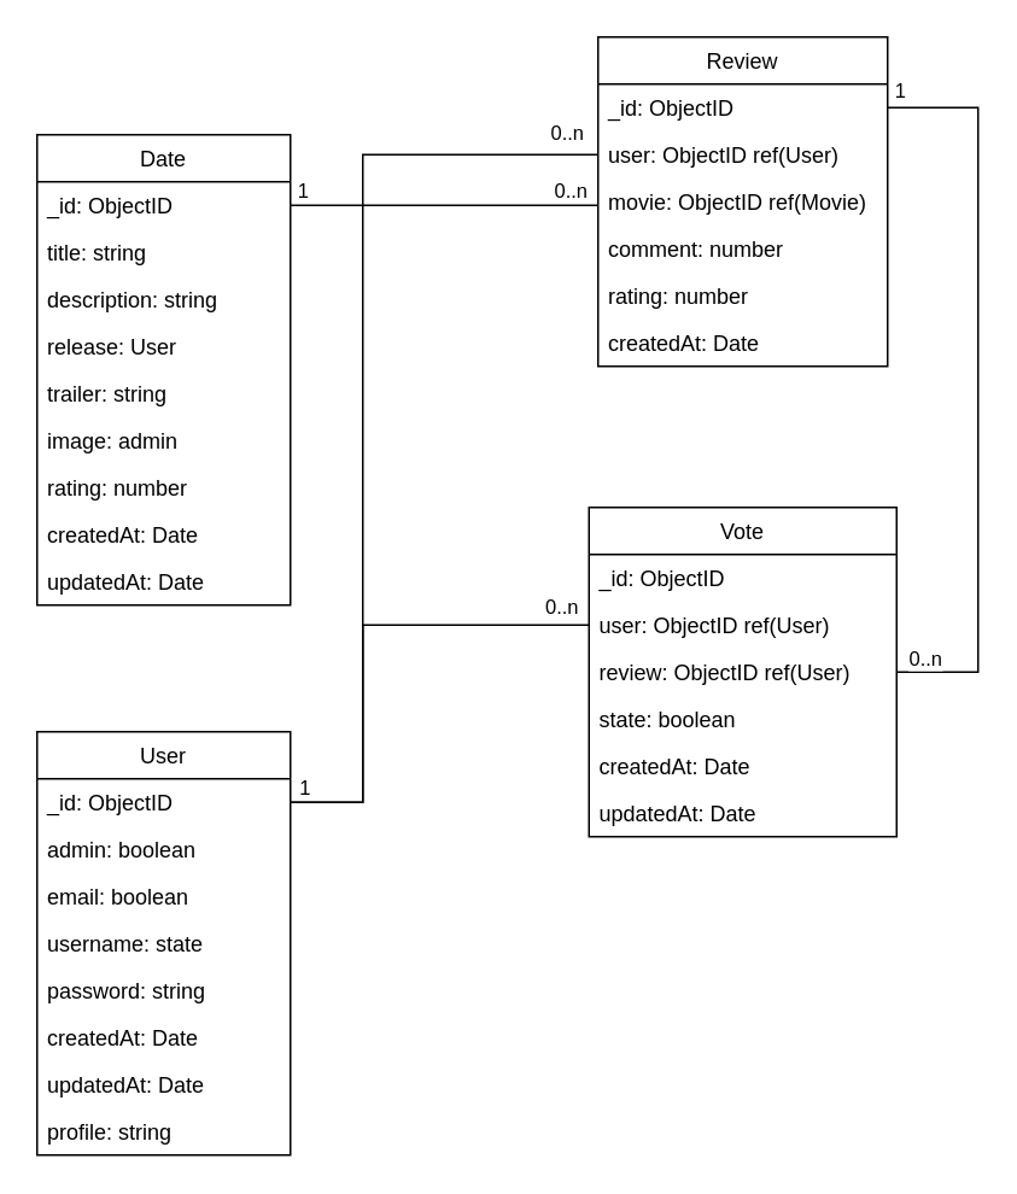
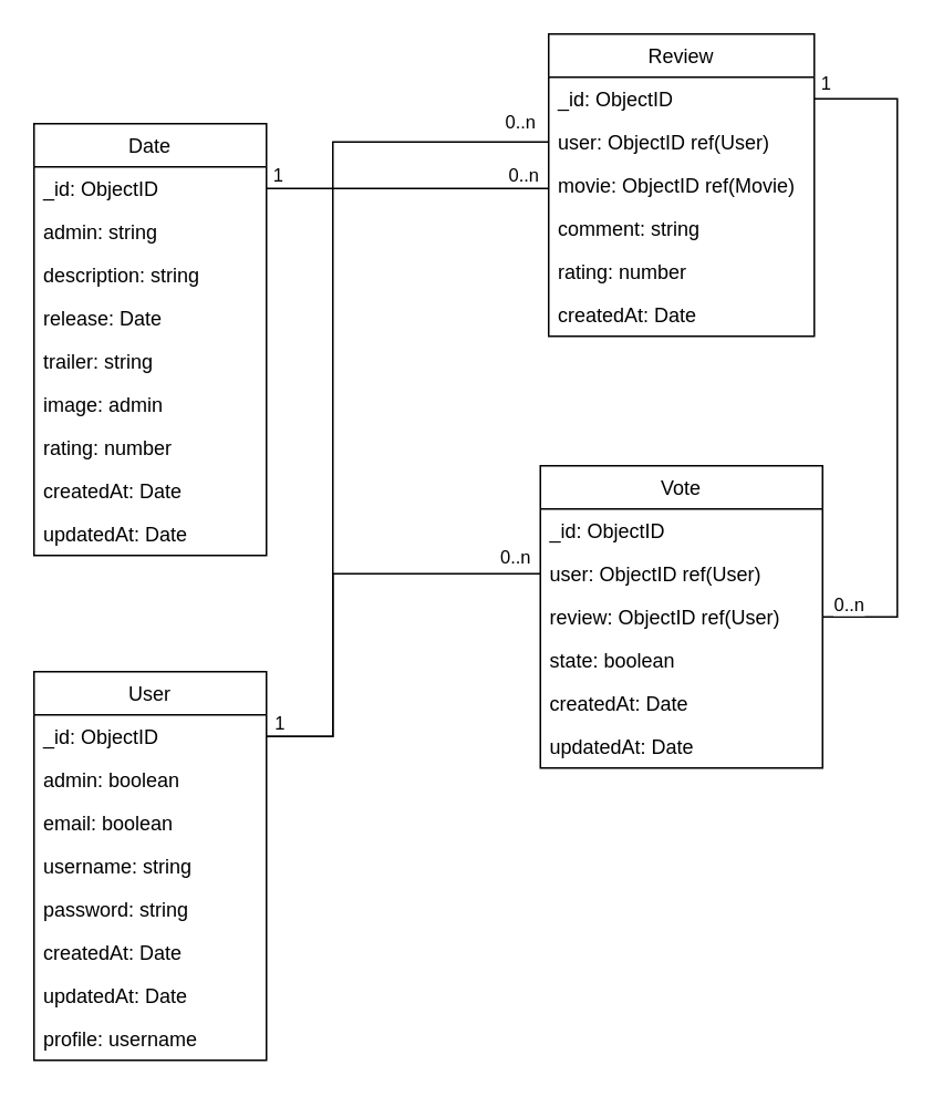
  <mxCell id="0" />
  <mxCell id="1" parent="0" />
  <mxCell id="2" value="Date" style="swimlane;fontStyle=0;childLayout=stackLayout;horizontal=1;startSize=26;fillColor=none;horizontalStack=0;resizeParent=1;resizeParentMax=0;resizeLast=0;collapsible=1;marginBottom=0;" parent="1" vertex="1"><mxGeometry x="20" y="74" width="140" height="260" as="geometry" /></mxCell>
  <mxCell id="3" value="_id: ObjectID" style="text;strokeColor=none;fillColor=none;align=left;verticalAlign=top;spacingLeft=4;spacingRight=4;overflow=hidden;rotatable=0;points=[[0,0.5],[1,0.5]];portConstraint=eastwest;" parent="2" vertex="1"><mxGeometry y="26" width="140" height="26" as="geometry" /></mxCell>
- <mxCell id="4" value="title: string" style="text;strokeColor=none;fillColor=none;align=left;verticalAlign=top;spacingLeft=4;spacingRight=4;overflow=hidden;rotatable=0;points=[[0,0.5],[1,0.5]];portConstraint=eastwest;" parent="2" vertex="1"><mxGeometry y="52" width="140" height="26" as="geometry" /></mxCell>
+ <mxCell id="4" value="admin: string" style="text;strokeColor=none;fillColor=none;align=left;verticalAlign=top;spacingLeft=4;spacingRight=4;overflow=hidden;rotatable=0;points=[[0,0.5],[1,0.5]];portConstraint=eastwest;" parent="2" vertex="1"><mxGeometry y="52" width="140" height="26" as="geometry" /></mxCell>
  <mxCell id="5" value="description: string" style="text;strokeColor=none;fillColor=none;align=left;verticalAlign=top;spacingLeft=4;spacingRight=4;overflow=hidden;rotatable=0;points=[[0,0.5],[1,0.5]];portConstraint=eastwest;" parent="2" vertex="1"><mxGeometry y="78" width="140" height="26" as="geometry" /></mxCell>
- <mxCell id="6" value="release: User" style="text;strokeColor=none;fillColor=none;align=left;verticalAlign=top;spacingLeft=4;spacingRight=4;overflow=hidden;rotatable=0;points=[[0,0.5],[1,0.5]];portConstraint=eastwest;" parent="2" vertex="1"><mxGeometry y="104" width="140" height="26" as="geometry" /></mxCell>
+ <mxCell id="6" value="release: Date" style="text;strokeColor=none;fillColor=none;align=left;verticalAlign=top;spacingLeft=4;spacingRight=4;overflow=hidden;rotatable=0;points=[[0,0.5],[1,0.5]];portConstraint=eastwest;" parent="2" vertex="1"><mxGeometry y="104" width="140" height="26" as="geometry" /></mxCell>
  <mxCell id="7" value="trailer: string" style="text;strokeColor=none;fillColor=none;align=left;verticalAlign=top;spacingLeft=4;spacingRight=4;overflow=hidden;rotatable=0;points=[[0,0.5],[1,0.5]];portConstraint=eastwest;" parent="2" vertex="1"><mxGeometry y="130" width="140" height="26" as="geometry" /></mxCell>
  <mxCell id="8" value="image: admin" style="text;strokeColor=none;fillColor=none;align=left;verticalAlign=top;spacingLeft=4;spacingRight=4;overflow=hidden;rotatable=0;points=[[0,0.5],[1,0.5]];portConstraint=eastwest;" parent="2" vertex="1"><mxGeometry y="156" width="140" height="26" as="geometry" /></mxCell>
  <mxCell id="9" value="rating: number" style="text;strokeColor=none;fillColor=none;align=left;verticalAlign=top;spacingLeft=4;spacingRight=4;overflow=hidden;rotatable=0;points=[[0,0.5],[1,0.5]];portConstraint=eastwest;" parent="2" vertex="1"><mxGeometry y="182" width="140" height="26" as="geometry" /></mxCell>
  <mxCell id="10" value="createdAt: Date" style="text;strokeColor=none;fillColor=none;align=left;verticalAlign=top;spacingLeft=4;spacingRight=4;overflow=hidden;rotatable=0;points=[[0,0.5],[1,0.5]];portConstraint=eastwest;" parent="2" vertex="1"><mxGeometry y="208" width="140" height="26" as="geometry" /></mxCell>
  <mxCell id="11" value="updatedAt: Date" style="text;strokeColor=none;fillColor=none;align=left;verticalAlign=top;spacingLeft=4;spacingRight=4;overflow=hidden;rotatable=0;points=[[0,0.5],[1,0.5]];portConstraint=eastwest;" parent="2" vertex="1"><mxGeometry y="234" width="140" height="26" as="geometry" /></mxCell>
  <mxCell id="12" value="Review" style="swimlane;fontStyle=0;childLayout=stackLayout;horizontal=1;startSize=26;fillColor=none;horizontalStack=0;resizeParent=1;resizeParentMax=0;resizeLast=0;collapsible=1;marginBottom=0;" parent="1" vertex="1"><mxGeometry x="330" y="20" width="160" height="182" as="geometry" /></mxCell>
  <mxCell id="13" value="_id: ObjectID" style="text;strokeColor=none;fillColor=none;align=left;verticalAlign=top;spacingLeft=4;spacingRight=4;overflow=hidden;rotatable=0;points=[[0,0.5],[1,0.5]];portConstraint=eastwest;" parent="12" vertex="1"><mxGeometry y="26" width="160" height="26" as="geometry" /></mxCell>
  <mxCell id="14" value="user: ObjectID ref(User)" style="text;strokeColor=none;fillColor=none;align=left;verticalAlign=top;spacingLeft=4;spacingRight=4;overflow=hidden;rotatable=0;points=[[0,0.5],[1,0.5]];portConstraint=eastwest;" parent="12" vertex="1"><mxGeometry y="52" width="160" height="26" as="geometry" /></mxCell>
  <mxCell id="15" value="movie: ObjectID ref(Movie)" style="text;strokeColor=none;fillColor=none;align=left;verticalAlign=top;spacingLeft=4;spacingRight=4;overflow=hidden;rotatable=0;points=[[0,0.5],[1,0.5]];portConstraint=eastwest;" parent="12" vertex="1"><mxGeometry y="78" width="160" height="26" as="geometry" /></mxCell>
- <mxCell id="16" value="comment: number" style="text;strokeColor=none;fillColor=none;align=left;verticalAlign=top;spacingLeft=4;spacingRight=4;overflow=hidden;rotatable=0;points=[[0,0.5],[1,0.5]];portConstraint=eastwest;" parent="12" vertex="1"><mxGeometry y="104" width="160" height="26" as="geometry" /></mxCell>
+ <mxCell id="16" value="comment: string" style="text;strokeColor=none;fillColor=none;align=left;verticalAlign=top;spacingLeft=4;spacingRight=4;overflow=hidden;rotatable=0;points=[[0,0.5],[1,0.5]];portConstraint=eastwest;" parent="12" vertex="1"><mxGeometry y="104" width="160" height="26" as="geometry" /></mxCell>
  <mxCell id="17" value="rating: number" style="text;strokeColor=none;fillColor=none;align=left;verticalAlign=top;spacingLeft=4;spacingRight=4;overflow=hidden;rotatable=0;points=[[0,0.5],[1,0.5]];portConstraint=eastwest;" parent="12" vertex="1"><mxGeometry y="130" width="160" height="26" as="geometry" /></mxCell>
  <mxCell id="18" value="createdAt: Date" style="text;strokeColor=none;fillColor=none;align=left;verticalAlign=top;spacingLeft=4;spacingRight=4;overflow=hidden;rotatable=0;points=[[0,0.5],[1,0.5]];portConstraint=eastwest;" parent="12" vertex="1"><mxGeometry y="156" width="160" height="26" as="geometry" /></mxCell>
  <mxCell id="19" value="User" style="swimlane;fontStyle=0;childLayout=stackLayout;horizontal=1;startSize=26;fillColor=none;horizontalStack=0;resizeParent=1;resizeParentMax=0;resizeLast=0;collapsible=1;marginBottom=0;" parent="1" vertex="1"><mxGeometry x="20" y="404" width="140" height="234" as="geometry" /></mxCell>
  <mxCell id="20" value="_id: ObjectID" style="text;strokeColor=none;fillColor=none;align=left;verticalAlign=top;spacingLeft=4;spacingRight=4;overflow=hidden;rotatable=0;points=[[0,0.5],[1,0.5]];portConstraint=eastwest;" parent="19" vertex="1"><mxGeometry y="26" width="140" height="26" as="geometry" /></mxCell>
  <mxCell id="21" value="admin: boolean" style="text;strokeColor=none;fillColor=none;align=left;verticalAlign=top;spacingLeft=4;spacingRight=4;overflow=hidden;rotatable=0;points=[[0,0.5],[1,0.5]];portConstraint=eastwest;" parent="19" vertex="1"><mxGeometry y="52" width="140" height="26" as="geometry" /></mxCell>
  <mxCell id="22" value="email: boolean   " style="text;strokeColor=none;fillColor=none;align=left;verticalAlign=top;spacingLeft=4;spacingRight=4;overflow=hidden;rotatable=0;points=[[0,0.5],[1,0.5]];portConstraint=eastwest;" parent="19" vertex="1"><mxGeometry y="78" width="140" height="26" as="geometry" /></mxCell>
- <mxCell id="23" value="username: state" style="text;strokeColor=none;fillColor=none;align=left;verticalAlign=top;spacingLeft=4;spacingRight=4;overflow=hidden;rotatable=0;points=[[0,0.5],[1,0.5]];portConstraint=eastwest;" parent="19" vertex="1"><mxGeometry y="104" width="140" height="26" as="geometry" /></mxCell>
+ <mxCell id="23" value="username: string" style="text;strokeColor=none;fillColor=none;align=left;verticalAlign=top;spacingLeft=4;spacingRight=4;overflow=hidden;rotatable=0;points=[[0,0.5],[1,0.5]];portConstraint=eastwest;" parent="19" vertex="1"><mxGeometry y="104" width="140" height="26" as="geometry" /></mxCell>
  <mxCell id="24" value="password: string" style="text;strokeColor=none;fillColor=none;align=left;verticalAlign=top;spacingLeft=4;spacingRight=4;overflow=hidden;rotatable=0;points=[[0,0.5],[1,0.5]];portConstraint=eastwest;" parent="19" vertex="1"><mxGeometry y="130" width="140" height="26" as="geometry" /></mxCell>
  <mxCell id="25" value="createdAt: Date" style="text;strokeColor=none;fillColor=none;align=left;verticalAlign=top;spacingLeft=4;spacingRight=4;overflow=hidden;rotatable=0;points=[[0,0.5],[1,0.5]];portConstraint=eastwest;" parent="19" vertex="1"><mxGeometry y="156" width="140" height="26" as="geometry" /></mxCell>
  <mxCell id="26" value="updatedAt: Date" style="text;strokeColor=none;fillColor=none;align=left;verticalAlign=top;spacingLeft=4;spacingRight=4;overflow=hidden;rotatable=0;points=[[0,0.5],[1,0.5]];portConstraint=eastwest;" vertex="1" parent="19"><mxGeometry y="182" width="140" height="26" as="geometry" /></mxCell>
- <mxCell id="27" value="profile: string" style="text;strokeColor=none;fillColor=none;align=left;verticalAlign=top;spacingLeft=4;spacingRight=4;overflow=hidden;rotatable=0;points=[[0,0.5],[1,0.5]];portConstraint=eastwest;" parent="19" vertex="1"><mxGeometry y="208" width="140" height="26" as="geometry" /></mxCell>
+ <mxCell id="27" value="profile: username" style="text;strokeColor=none;fillColor=none;align=left;verticalAlign=top;spacingLeft=4;spacingRight=4;overflow=hidden;rotatable=0;points=[[0,0.5],[1,0.5]];portConstraint=eastwest;" parent="19" vertex="1"><mxGeometry y="208" width="140" height="26" as="geometry" /></mxCell>
  <mxCell id="28" value="Vote" style="swimlane;fontStyle=0;childLayout=stackLayout;horizontal=1;startSize=26;fillColor=none;horizontalStack=0;resizeParent=1;resizeParentMax=0;resizeLast=0;collapsible=1;marginBottom=0;" parent="1" vertex="1"><mxGeometry x="325" y="280" width="170" height="182" as="geometry" /></mxCell>
  <mxCell id="29" value="_id: ObjectID" style="text;strokeColor=none;fillColor=none;align=left;verticalAlign=top;spacingLeft=4;spacingRight=4;overflow=hidden;rotatable=0;points=[[0,0.5],[1,0.5]];portConstraint=eastwest;" parent="28" vertex="1"><mxGeometry y="26" width="170" height="26" as="geometry" /></mxCell>
  <mxCell id="30" value="user: ObjectID ref(User)" style="text;strokeColor=none;fillColor=none;align=left;verticalAlign=top;spacingLeft=4;spacingRight=4;overflow=hidden;rotatable=0;points=[[0,0.5],[1,0.5]];portConstraint=eastwest;" parent="28" vertex="1"><mxGeometry y="52" width="170" height="26" as="geometry" /></mxCell>
  <mxCell id="31" value="review: ObjectID ref(User)" style="text;strokeColor=none;fillColor=none;align=left;verticalAlign=top;spacingLeft=4;spacingRight=4;overflow=hidden;rotatable=0;points=[[0,0.5],[1,0.5]];portConstraint=eastwest;" parent="28" vertex="1"><mxGeometry y="78" width="170" height="26" as="geometry" /></mxCell>
  <mxCell id="32" value="state: boolean" style="text;strokeColor=none;fillColor=none;align=left;verticalAlign=top;spacingLeft=4;spacingRight=4;overflow=hidden;rotatable=0;points=[[0,0.5],[1,0.5]];portConstraint=eastwest;" parent="28" vertex="1"><mxGeometry y="104" width="170" height="26" as="geometry" /></mxCell>
  <mxCell id="33" value="createdAt: Date" style="text;strokeColor=none;fillColor=none;align=left;verticalAlign=top;spacingLeft=4;spacingRight=4;overflow=hidden;rotatable=0;points=[[0,0.5],[1,0.5]];portConstraint=eastwest;" parent="28" vertex="1"><mxGeometry y="130" width="170" height="26" as="geometry" /></mxCell>
  <mxCell id="34" value="updatedAt: Date" style="text;strokeColor=none;fillColor=none;align=left;verticalAlign=top;spacingLeft=4;spacingRight=4;overflow=hidden;rotatable=0;points=[[0,0.5],[1,0.5]];portConstraint=eastwest;" parent="28" vertex="1"><mxGeometry y="156" width="170" height="26" as="geometry" /></mxCell>
  <mxCell id="35" style="edgeStyle=orthogonalEdgeStyle;rounded=0;html=1;endArrow=none;endFill=0;entryX=1;entryY=0.5;entryDx=0;entryDy=0;" parent="1" source="14" target="20" edge="1"><mxGeometry relative="1" as="geometry"><Array as="points"><mxPoint x="200" y="85" /><mxPoint x="200" y="443" /></Array><mxPoint x="30" y="334" as="targetPoint" /></mxGeometry></mxCell>
  <mxCell id="36" value="0..n" style="edgeLabel;html=1;align=center;verticalAlign=middle;resizable=0;points=[];" parent="35" connectable="0" vertex="1"><mxGeometry x="-0.933" y="-1" relative="1" as="geometry"><mxPoint y="-12" as="offset" /></mxGeometry></mxCell>
  <mxCell id="37" style="edgeStyle=orthogonalEdgeStyle;rounded=0;html=1;entryX=1;entryY=0.5;entryDx=0;entryDy=0;endArrow=none;endFill=0;" parent="1" source="15" target="3" edge="1"><mxGeometry relative="1" as="geometry"><Array as="points"><mxPoint x="170" y="113" /><mxPoint x="170" y="113" /></Array></mxGeometry></mxCell>
  <mxCell id="38" value="0..n" style="edgeLabel;html=1;align=center;verticalAlign=middle;resizable=0;points=[];" parent="37" vertex="1" connectable="0"><mxGeometry x="-0.833" y="-3" relative="1" as="geometry"><mxPoint x="-2" y="-6" as="offset" /></mxGeometry></mxCell>
  <mxCell id="39" value="1" style="edgeLabel;html=1;align=center;verticalAlign=middle;resizable=0;points=[];" parent="37" connectable="0" vertex="1"><mxGeometry x="0.896" y="-1" relative="1" as="geometry"><mxPoint x="-3" y="-8" as="offset" /></mxGeometry></mxCell>
  <mxCell id="40" style="edgeStyle=orthogonalEdgeStyle;rounded=0;html=1;entryX=1;entryY=0.5;entryDx=0;entryDy=0;endArrow=none;endFill=0;" parent="1" source="30" target="20" edge="1"><mxGeometry relative="1" as="geometry"><Array as="points"><mxPoint x="200" y="345" /><mxPoint x="200" y="443" /></Array></mxGeometry></mxCell>
  <mxCell id="41" value="0..n" style="edgeLabel;html=1;align=center;verticalAlign=middle;resizable=0;points=[];" parent="40" vertex="1" connectable="0"><mxGeometry x="-0.89" relative="1" as="geometry"><mxPoint x="-2" y="-11" as="offset" /></mxGeometry></mxCell>
  <mxCell id="42" value="1" style="edgeLabel;html=1;align=center;verticalAlign=middle;resizable=0;points=[];" parent="40" vertex="1" connectable="0"><mxGeometry x="0.844" y="-1" relative="1" as="geometry"><mxPoint x="-14" y="-8" as="offset" /></mxGeometry></mxCell>
  <mxCell id="43" style="edgeStyle=orthogonalEdgeStyle;rounded=0;html=1;entryX=1;entryY=0.5;entryDx=0;entryDy=0;endArrow=none;endFill=0;" parent="1" source="31" target="13" edge="1"><mxGeometry relative="1" as="geometry"><Array as="points"><mxPoint x="540" y="371" /><mxPoint x="540" y="59" /></Array></mxGeometry></mxCell>
  <mxCell id="44" value="0..n" style="edgeLabel;html=1;align=center;verticalAlign=middle;resizable=0;points=[];" parent="43" vertex="1" connectable="0"><mxGeometry x="-0.926" y="-1" relative="1" as="geometry"><mxPoint y="-9" as="offset" /></mxGeometry></mxCell>
  <mxCell id="45" value="1" style="edgeLabel;html=1;align=center;verticalAlign=middle;resizable=0;points=[];" parent="43" connectable="0" vertex="1"><mxGeometry x="0.931" relative="1" as="geometry"><mxPoint x="-8" y="-10" as="offset" /></mxGeometry></mxCell>
